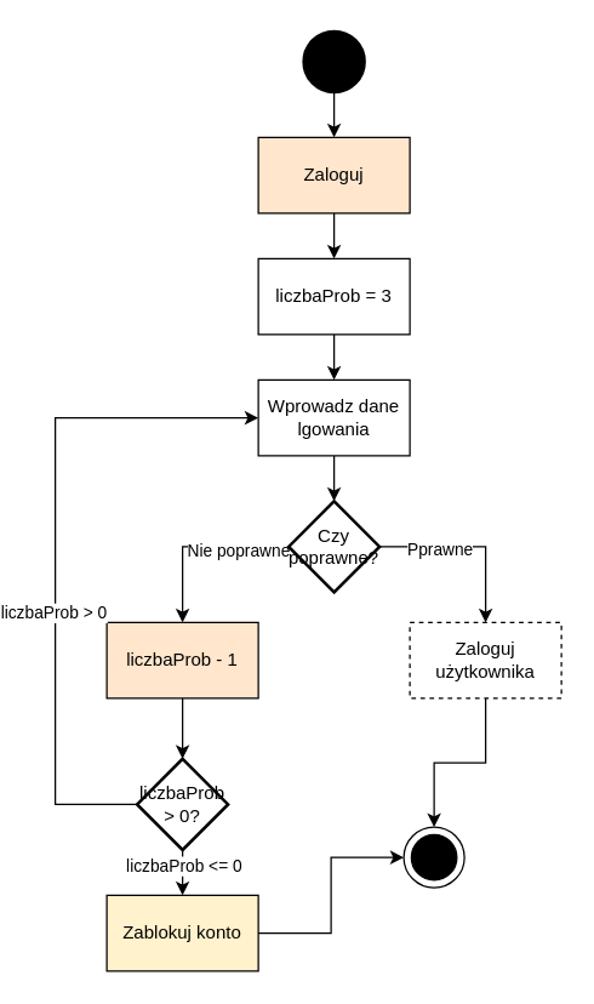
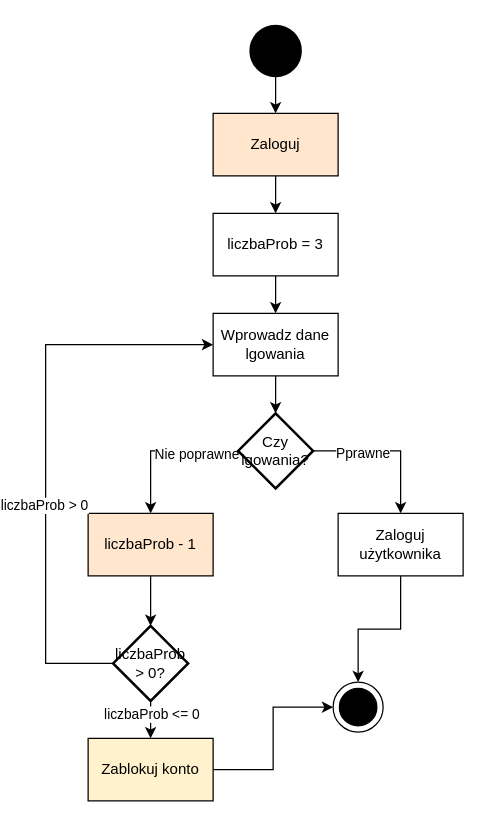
  <mxCell id="0" />
  <mxCell id="1" parent="0" />
  <mxCell id="2" style="edgeStyle=orthogonalEdgeStyle;rounded=0;orthogonalLoop=1;jettySize=auto;html=1;exitX=0.5;exitY=1;exitDx=0;exitDy=0;entryX=0.5;entryY=0;entryDx=0;entryDy=0;" edge="1" parent="1" source="3" target="5"><mxGeometry relative="1" as="geometry" /></mxCell>
  <mxCell id="3" value="" style="shape=ellipse;html=1;fillColor=strokeColor;strokeWidth=2;verticalLabelPosition=bottom;verticalAlignment=top;strokeColor=#000000;fontSize=18;fontColor=#ffffff;" vertex="1" parent="1"><mxGeometry x="184" y="20" width="40" height="40" as="geometry" /></mxCell>
  <mxCell id="4" style="edgeStyle=orthogonalEdgeStyle;rounded=0;orthogonalLoop=1;jettySize=auto;html=1;exitX=0.5;exitY=1;exitDx=0;exitDy=0;entryX=0.5;entryY=0;entryDx=0;entryDy=0;" edge="1" parent="1" source="5" target="7"><mxGeometry relative="1" as="geometry" /></mxCell>
  <mxCell id="5" value="Zaloguj" style="rounded=0;whiteSpace=wrap;html=1;fillColor=#ffe6cc;" vertex="1" parent="1"><mxGeometry x="154" y="90" width="100" height="50" as="geometry" /></mxCell>
  <mxCell id="6" style="edgeStyle=orthogonalEdgeStyle;rounded=0;orthogonalLoop=1;jettySize=auto;html=1;exitX=0.5;exitY=1;exitDx=0;exitDy=0;entryX=0.5;entryY=0;entryDx=0;entryDy=0;" edge="1" parent="1" source="7" target="8"><mxGeometry relative="1" as="geometry" /></mxCell>
  <mxCell id="7" value="liczbaProb = 3" style="rounded=0;whiteSpace=wrap;html=1;" vertex="1" parent="1"><mxGeometry x="154" y="170" width="100" height="50" as="geometry" /></mxCell>
  <mxCell id="8" value="Wprowadz dane&lt;div&gt;lgowania&lt;/div&gt;" style="rounded=0;whiteSpace=wrap;html=1;" vertex="1" parent="1"><mxGeometry x="154" y="250" width="100" height="50" as="geometry" /></mxCell>
  <mxCell id="9" style="edgeStyle=orthogonalEdgeStyle;rounded=0;orthogonalLoop=1;jettySize=auto;html=1;exitX=1;exitY=0.5;exitDx=0;exitDy=0;exitPerimeter=0;entryX=0.5;entryY=0;entryDx=0;entryDy=0;" edge="1" parent="1" source="13" target="15"><mxGeometry relative="1" as="geometry" /></mxCell>
  <mxCell id="10" value="Pprawne" style="edgeLabel;html=1;align=center;verticalAlign=middle;resizable=0;points=[];" vertex="1" connectable="0" parent="9"><mxGeometry x="-0.353" y="-1" relative="1" as="geometry"><mxPoint as="offset" /></mxGeometry></mxCell>
  <mxCell id="11" style="edgeStyle=orthogonalEdgeStyle;rounded=0;orthogonalLoop=1;jettySize=auto;html=1;exitX=0;exitY=0.5;exitDx=0;exitDy=0;exitPerimeter=0;entryX=0.5;entryY=0;entryDx=0;entryDy=0;" edge="1" parent="1" source="13" target="16"><mxGeometry relative="1" as="geometry" /></mxCell>
  <mxCell id="12" value="Nie poprawne" style="edgeLabel;html=1;align=center;verticalAlign=middle;resizable=0;points=[];" vertex="1" connectable="0" parent="11"><mxGeometry x="-0.43" y="2" relative="1" as="geometry"><mxPoint as="offset" /></mxGeometry></mxCell>
- <mxCell id="13" value="Czy poprawne?" style="strokeWidth=2;html=1;shape=mxgraph.flowchart.decision;whiteSpace=wrap;" vertex="1" parent="1"><mxGeometry x="174" y="330" width="60" height="60" as="geometry" /></mxCell>
+ <mxCell id="13" value="Czy lgowania?" style="strokeWidth=2;html=1;shape=mxgraph.flowchart.decision;whiteSpace=wrap;" vertex="1" parent="1"><mxGeometry x="174" y="330" width="60" height="60" as="geometry" /></mxCell>
  <mxCell id="14" style="edgeStyle=orthogonalEdgeStyle;rounded=0;orthogonalLoop=1;jettySize=auto;html=1;exitX=0.5;exitY=1;exitDx=0;exitDy=0;entryX=0.5;entryY=0;entryDx=0;entryDy=0;entryPerimeter=0;" edge="1" parent="1" source="8" target="13"><mxGeometry relative="1" as="geometry" /></mxCell>
- <mxCell id="15" value="Zaloguj użytkownika" style="rounded=0;whiteSpace=wrap;html=1;dashed=1;" vertex="1" parent="1"><mxGeometry x="254" y="410" width="100" height="50" as="geometry" /></mxCell>
+ <mxCell id="15" value="Zaloguj użytkownika" style="rounded=0;whiteSpace=wrap;html=1;" vertex="1" parent="1"><mxGeometry x="254" y="410" width="100" height="50" as="geometry" /></mxCell>
  <mxCell id="16" value="liczbaProb - 1" style="rounded=0;whiteSpace=wrap;html=1;fillColor=#ffe6cc;" vertex="1" parent="1"><mxGeometry x="54" y="410" width="100" height="50" as="geometry" /></mxCell>
  <mxCell id="17" style="edgeStyle=orthogonalEdgeStyle;rounded=0;orthogonalLoop=1;jettySize=auto;html=1;exitX=0;exitY=0.5;exitDx=0;exitDy=0;exitPerimeter=0;entryX=0;entryY=0.5;entryDx=0;entryDy=0;" edge="1" parent="1" source="21" target="8"><mxGeometry relative="1" as="geometry"><Array as="points"><mxPoint x="20" y="530" /><mxPoint x="20" y="275" /></Array></mxGeometry></mxCell>
  <mxCell id="18" value="liczbaProb &amp;gt; 0" style="edgeLabel;html=1;align=center;verticalAlign=middle;resizable=0;points=[];" vertex="1" connectable="0" parent="17"><mxGeometry x="-0.182" y="2" relative="1" as="geometry"><mxPoint as="offset" /></mxGeometry></mxCell>
  <mxCell id="19" style="edgeStyle=orthogonalEdgeStyle;rounded=0;orthogonalLoop=1;jettySize=auto;html=1;exitX=0.5;exitY=1;exitDx=0;exitDy=0;exitPerimeter=0;entryX=0.5;entryY=0;entryDx=0;entryDy=0;" edge="1" parent="1" source="21" target="23"><mxGeometry relative="1" as="geometry" /></mxCell>
  <mxCell id="20" value="liczbaProb &amp;lt;= 0" style="edgeLabel;html=1;align=center;verticalAlign=middle;resizable=0;points=[];" vertex="1" connectable="0" parent="19"><mxGeometry x="-0.347" relative="1" as="geometry"><mxPoint as="offset" /></mxGeometry></mxCell>
  <mxCell id="21" value="liczbaProb &amp;gt; 0?" style="strokeWidth=2;html=1;shape=mxgraph.flowchart.decision;whiteSpace=wrap;" vertex="1" parent="1"><mxGeometry x="74" y="500" width="60" height="60" as="geometry" /></mxCell>
  <mxCell id="22" style="edgeStyle=orthogonalEdgeStyle;rounded=0;orthogonalLoop=1;jettySize=auto;html=1;exitX=0.5;exitY=1;exitDx=0;exitDy=0;entryX=0.5;entryY=0;entryDx=0;entryDy=0;entryPerimeter=0;" edge="1" parent="1" source="16" target="21"><mxGeometry relative="1" as="geometry" /></mxCell>
  <mxCell id="23" value="Zablokuj konto" style="rounded=0;whiteSpace=wrap;html=1;fillColor=#fff2cc;" vertex="1" parent="1"><mxGeometry x="54" y="590" width="100" height="50" as="geometry" /></mxCell>
  <mxCell id="24" value="" style="shape=mxgraph.sysml.actFinal;html=1;verticalLabelPosition=bottom;labelBackgroundColor=#ffffff;verticalAlign=top;" vertex="1" parent="1"><mxGeometry x="250" y="545" width="40" height="40" as="geometry" /></mxCell>
  <mxCell id="25" style="edgeStyle=orthogonalEdgeStyle;rounded=0;orthogonalLoop=1;jettySize=auto;html=1;exitX=0.5;exitY=1;exitDx=0;exitDy=0;entryX=0.5;entryY=0;entryDx=0;entryDy=0;entryPerimeter=0;" edge="1" parent="1" source="15" target="24"><mxGeometry relative="1" as="geometry" /></mxCell>
  <mxCell id="26" style="edgeStyle=orthogonalEdgeStyle;rounded=0;orthogonalLoop=1;jettySize=auto;html=1;exitX=1;exitY=0.5;exitDx=0;exitDy=0;entryX=0;entryY=0.5;entryDx=0;entryDy=0;entryPerimeter=0;" edge="1" parent="1" source="23" target="24"><mxGeometry relative="1" as="geometry" /></mxCell>
